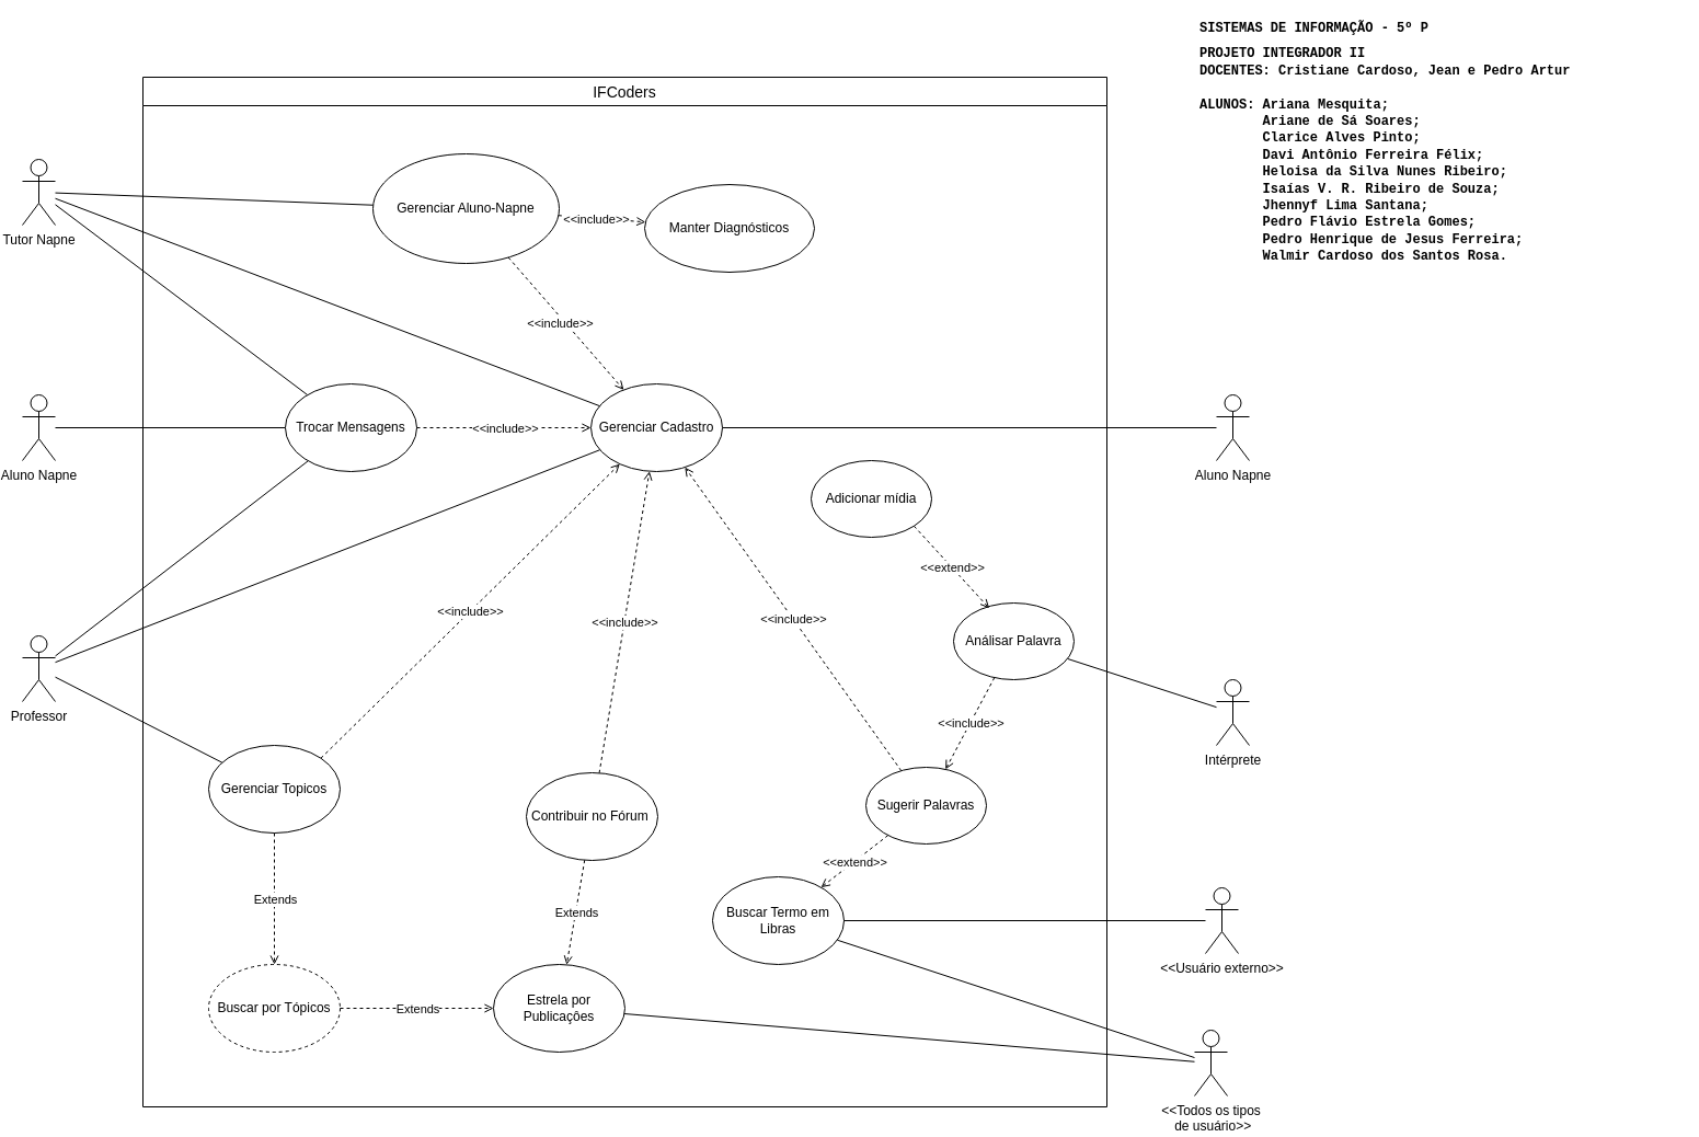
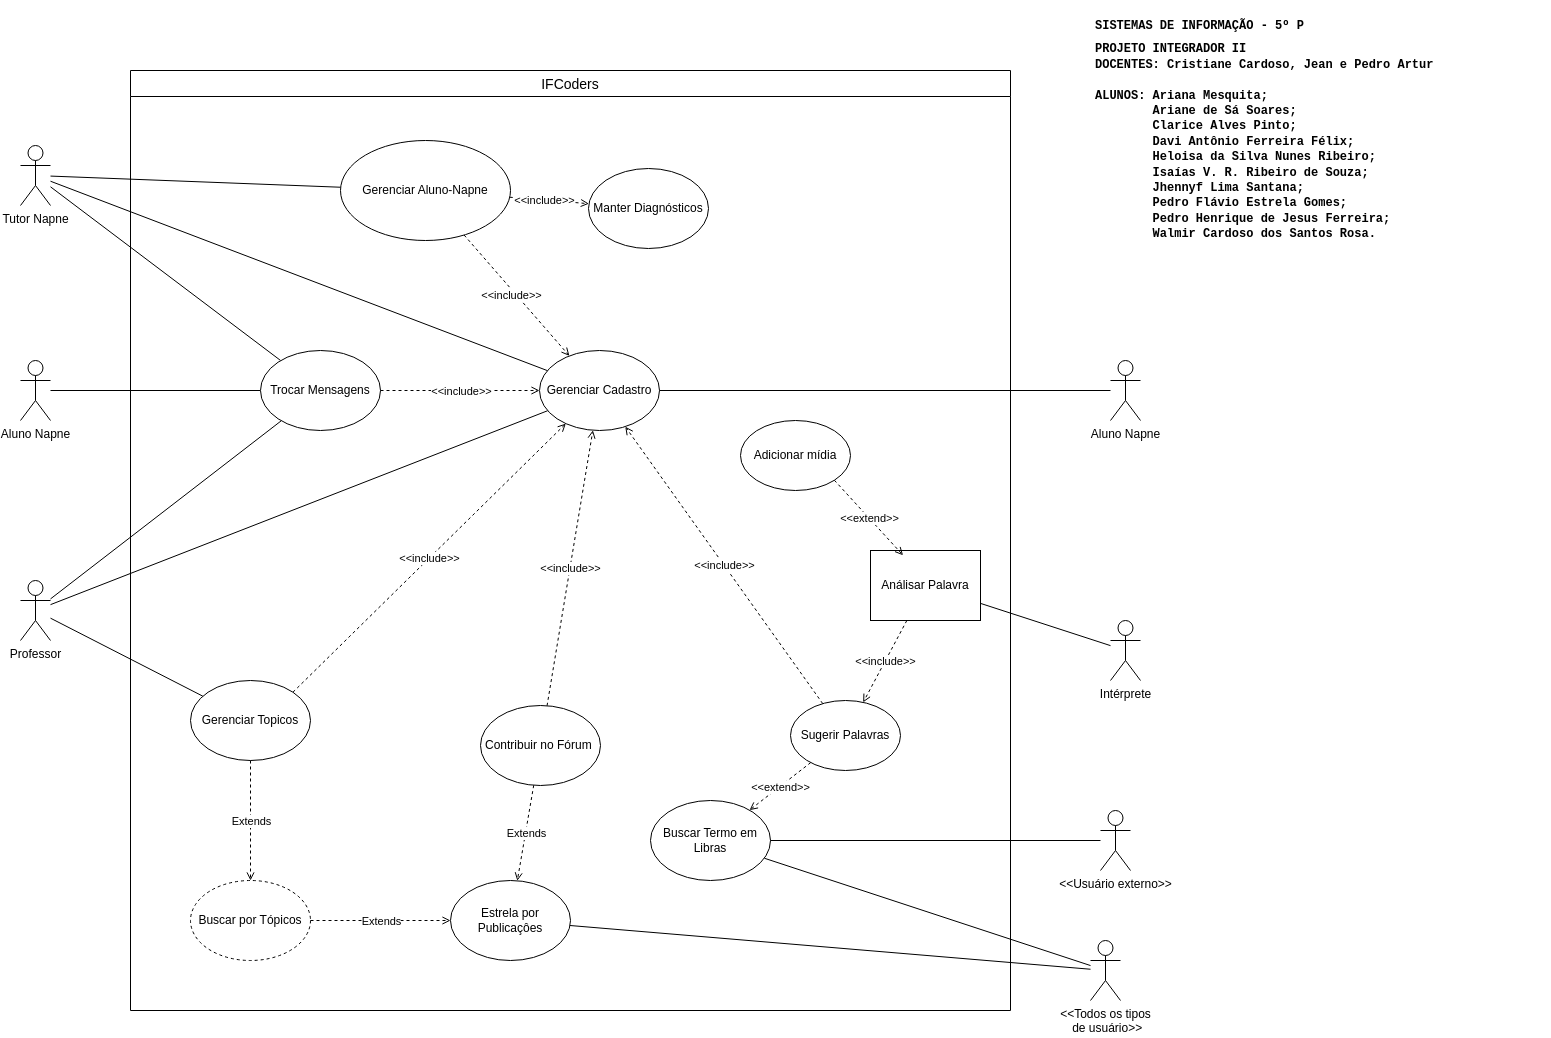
  <mxCell id="0" />
  <mxCell id="1" parent="0" />
  <mxCell id="2" value="Tutor Napne" style="shape=umlActor;verticalLabelPosition=bottom;verticalAlign=top;html=1;outlineConnect=0;" parent="1" vertex="1"><mxGeometry x="20" y="145" width="30" height="60" as="geometry" /></mxCell>
  <mxCell id="3" value="Professor" style="shape=umlActor;verticalLabelPosition=bottom;verticalAlign=top;html=1;outlineConnect=0;" parent="1" vertex="1"><mxGeometry x="20" y="580" width="30" height="60" as="geometry" /></mxCell>
  <mxCell id="4" value="Aluno Napne" style="shape=umlActor;verticalLabelPosition=bottom;verticalAlign=top;html=1;outlineConnect=0;" parent="1" vertex="1"><mxGeometry x="20" y="360" width="30" height="60" as="geometry" /></mxCell>
  <mxCell id="5" value="" style="endArrow=none;html=1;rounded=0;exitDx=0;exitDy=0;" parent="1" source="34" target="3" edge="1"><mxGeometry width="50" height="50" relative="1" as="geometry"><mxPoint x="386" y="420" as="sourcePoint" /><mxPoint x="436" y="370" as="targetPoint" /></mxGeometry></mxCell>
  <mxCell id="6" value="" style="endArrow=none;html=1;rounded=0;" parent="1" source="2" target="18" edge="1"><mxGeometry width="50" height="50" relative="1" as="geometry"><mxPoint x="656" y="590" as="sourcePoint" /><mxPoint x="706" y="540" as="targetPoint" /></mxGeometry></mxCell>
  <mxCell id="7" value="" style="endArrow=none;html=1;rounded=0;entryDx=0;entryDy=0;" parent="1" source="3" target="22" edge="1"><mxGeometry width="50" height="50" relative="1" as="geometry"><mxPoint x="656" y="590" as="sourcePoint" /><mxPoint x="706" y="540" as="targetPoint" /></mxGeometry></mxCell>
  <mxCell id="8" value="" style="endArrow=none;html=1;rounded=0;" parent="1" source="22" target="2" edge="1"><mxGeometry width="50" height="50" relative="1" as="geometry"><mxPoint x="656" y="590" as="sourcePoint" /><mxPoint x="56" y="180" as="targetPoint" /></mxGeometry></mxCell>
  <mxCell id="9" value="" style="endArrow=none;html=1;rounded=0;entryDx=0;entryDy=0;entryPerimeter=0;" parent="1" source="22" target="4" edge="1"><mxGeometry width="50" height="50" relative="1" as="geometry"><mxPoint x="656" y="590" as="sourcePoint" /><mxPoint x="706" y="540" as="targetPoint" /></mxGeometry></mxCell>
  <mxCell id="10" value="" style="endArrow=none;html=1;rounded=0;" parent="1" source="3" target="21" edge="1"><mxGeometry width="50" height="50" relative="1" as="geometry"><mxPoint x="586" y="720" as="sourcePoint" /><mxPoint x="516" y="550" as="targetPoint" /></mxGeometry></mxCell>
  <mxCell id="11" value="&amp;lt;&amp;lt;Todos os tipos&lt;div&gt;&amp;nbsp;de usuário&amp;gt;&amp;gt;&lt;/div&gt;" style="shape=umlActor;verticalLabelPosition=bottom;verticalAlign=top;html=1;outlineConnect=0;" parent="1" vertex="1"><mxGeometry x="1090" y="940" width="30" height="60" as="geometry" /></mxCell>
  <mxCell id="12" value="Intérprete" style="shape=umlActor;verticalLabelPosition=bottom;verticalAlign=top;html=1;outlineConnect=0;" parent="1" vertex="1"><mxGeometry x="1110" y="620" width="30" height="60" as="geometry" /></mxCell>
  <mxCell id="13" value="" style="endArrow=none;html=1;rounded=0;" parent="1" source="11" target="43" edge="1"><mxGeometry width="50" height="50" relative="1" as="geometry"><mxPoint x="1050" y="1020" as="sourcePoint" /><mxPoint x="980" y="870" as="targetPoint" /></mxGeometry></mxCell>
  <mxCell id="14" value="&lt;h1 style=&quot;font-size: 12px;&quot;&gt;&lt;font style=&quot;font-size: 12px;&quot; face=&quot;Courier New&quot;&gt;SISTEMAS DE INFORMAÇÃO - 5º P&lt;/font&gt;&lt;/h1&gt;&lt;div style=&quot;font-size: 12px;&quot;&gt;&lt;font style=&quot;font-size: 12px;&quot; face=&quot;Courier New&quot;&gt;&lt;b style=&quot;font-size: 12px;&quot;&gt;PROJETO INTEGRADOR II&lt;/b&gt;&lt;/font&gt;&lt;/div&gt;&lt;div style=&quot;font-size: 12px;&quot;&gt;&lt;font face=&quot;Courier New&quot; style=&quot;font-size: 12px;&quot;&gt;&lt;b style=&quot;font-size: 12px;&quot;&gt;DOCENTES: Cristiane Cardoso, Jean e Pedro Artur&lt;/b&gt;&lt;/font&gt;&lt;/div&gt;&lt;div style=&quot;font-size: 12px;&quot;&gt;&lt;font face=&quot;Courier New&quot; style=&quot;font-size: 12px;&quot;&gt;&lt;b style=&quot;font-size: 12px;&quot;&gt;&lt;br style=&quot;font-size: 12px;&quot;&gt;&lt;/b&gt;&lt;/font&gt;&lt;/div&gt;&lt;div style=&quot;font-size: 12px;&quot;&gt;&lt;font face=&quot;Courier New&quot; style=&quot;font-size: 12px;&quot;&gt;&lt;b style=&quot;font-size: 12px;&quot;&gt;ALUNOS: Ariana Mesquita;&lt;/b&gt;&lt;/font&gt;&lt;/div&gt;&lt;div style=&quot;font-size: 12px;&quot;&gt;&lt;font face=&quot;Courier New&quot; style=&quot;font-size: 12px;&quot;&gt;&lt;b style=&quot;font-size: 12px;&quot;&gt;&lt;span style=&quot;white-space: pre;&quot;&gt;&#09;&lt;/span&gt;Ariane de Sá Soares;&lt;br&gt;&lt;/b&gt;&lt;/font&gt;&lt;/div&gt;&lt;div style=&quot;font-size: 12px;&quot;&gt;&lt;font face=&quot;Courier New&quot; style=&quot;font-size: 12px;&quot;&gt;&lt;b style=&quot;font-size: 12px;&quot;&gt;&lt;span style=&quot;white-space: pre;&quot;&gt;&#09;&lt;/span&gt;Clarice Alves Pinto;&lt;/b&gt;&lt;/font&gt;&lt;/div&gt;&lt;div style=&quot;font-size: 12px;&quot;&gt;&lt;font face=&quot;Courier New&quot; style=&quot;font-size: 12px;&quot;&gt;&lt;b style=&quot;font-size: 12px;&quot;&gt;&lt;span style=&quot;white-space: pre;&quot;&gt;&#09;&lt;/span&gt;Davi Antônio Ferreira Félix;&lt;br&gt;&lt;/b&gt;&lt;/font&gt;&lt;/div&gt;&lt;div style=&quot;font-size: 12px;&quot;&gt;&lt;font face=&quot;Courier New&quot; style=&quot;font-size: 12px;&quot;&gt;&lt;b style=&quot;font-size: 12px;&quot;&gt;&lt;span style=&quot;white-space: pre;&quot;&gt;&#09;&lt;/span&gt;Heloisa da Silva Nunes Ribeiro;&lt;br&gt;&lt;/b&gt;&lt;/font&gt;&lt;/div&gt;&lt;div style=&quot;font-size: 12px;&quot;&gt;&lt;font face=&quot;Courier New&quot; style=&quot;font-size: 12px;&quot;&gt;&lt;b style=&quot;font-size: 12px;&quot;&gt;&lt;span style=&quot;white-space: pre;&quot;&gt;&#09;&lt;/span&gt;Isaías V. R. Ribeiro de Souza;&lt;br&gt;&lt;/b&gt;&lt;/font&gt;&lt;/div&gt;&lt;div style=&quot;font-size: 12px;&quot;&gt;&lt;font face=&quot;Courier New&quot; style=&quot;font-size: 12px;&quot;&gt;&lt;b style=&quot;font-size: 12px;&quot;&gt;&lt;span style=&quot;white-space: pre;&quot;&gt;&#09;&lt;/span&gt;Jhennyf Lima Santana;&lt;br&gt;&lt;/b&gt;&lt;/font&gt;&lt;/div&gt;&lt;div style=&quot;font-size: 12px;&quot;&gt;&lt;font face=&quot;Courier New&quot; style=&quot;font-size: 12px;&quot;&gt;&lt;b style=&quot;font-size: 12px;&quot;&gt;&lt;span style=&quot;white-space: pre;&quot;&gt;&#09;&lt;/span&gt;Pedro Flávio Estrela Gomes;&lt;br&gt;&lt;/b&gt;&lt;/font&gt;&lt;/div&gt;&lt;div style=&quot;font-size: 12px;&quot;&gt;&lt;font face=&quot;Courier New&quot; style=&quot;font-size: 12px;&quot;&gt;&lt;b style=&quot;font-size: 12px;&quot;&gt;&lt;span style=&quot;white-space: pre;&quot;&gt;&#09;&lt;/span&gt;Pedro Henrique de Jesus Ferreira;&lt;br&gt;&lt;/b&gt;&lt;/font&gt;&lt;/div&gt;&lt;div style=&quot;font-size: 12px;&quot;&gt;&lt;font face=&quot;Courier New&quot; style=&quot;font-size: 12px;&quot;&gt;&lt;b style=&quot;font-size: 12px;&quot;&gt;&lt;span style=&quot;white-space: pre;&quot;&gt;&#09;&lt;/span&gt;Walmir Cardoso dos Santos Rosa.&lt;br&gt;&lt;/b&gt;&lt;/font&gt;&lt;/div&gt;&lt;div style=&quot;font-size: 12px;&quot;&gt;&lt;font face=&quot;Courier New&quot; style=&quot;font-size: 12px;&quot;&gt;&lt;b style=&quot;font-size: 12px;&quot;&gt;&lt;span style=&quot;white-space: pre;&quot;&gt;&#09;&lt;/span&gt;&lt;br&gt;&lt;/b&gt;&lt;/font&gt;&lt;/div&gt;&lt;div style=&quot;font-size: 12px;&quot;&gt;&lt;b style=&quot;font-family: &amp;quot;Courier New&amp;quot;; background-color: initial; font-size: 12px;&quot;&gt;&amp;nbsp;&lt;/b&gt;&lt;/div&gt;" style="text;html=1;strokeColor=none;fillColor=none;spacing=5;spacingTop=-20;whiteSpace=wrap;overflow=hidden;rounded=0;fontSize=12;" parent="1" vertex="1"><mxGeometry x="1090" y="20" width="439" height="240" as="geometry" /></mxCell>
  <mxCell id="15" value="" style="endArrow=none;html=1;rounded=0;" parent="1" source="11" target="35" edge="1"><mxGeometry width="50" height="50" relative="1" as="geometry"><mxPoint x="1060" y="1040" as="sourcePoint" /><mxPoint x="732" y="945" as="targetPoint" /></mxGeometry></mxCell>
  <mxCell id="16" value="" style="endArrow=none;html=1;rounded=0;entryDx=0;entryDy=0;entryPerimeter=0;" parent="1" source="12" target="31" edge="1"><mxGeometry width="50" height="50" relative="1" as="geometry"><mxPoint x="1060" y="1030" as="sourcePoint" /><mxPoint x="731" y="891" as="targetPoint" /></mxGeometry></mxCell>
- <mxCell id="17" value="Manter Diagnósticos" style="ellipse;whiteSpace=wrap;html=1;" parent="1" vertex="1"><mxGeometry x="588" y="168" width="155" height="80" as="geometry" /></mxCell>
+ <mxCell id="17" value="Manter Diagnósticos" style="ellipse;whiteSpace=wrap;html=1;" parent="1" vertex="1"><mxGeometry x="588" y="168" width="120" height="80" as="geometry" /></mxCell>
  <mxCell id="18" value="Gerenciar Aluno-Napne" style="ellipse;whiteSpace=wrap;html=1;" parent="1" vertex="1"><mxGeometry x="340" y="140" width="170" height="100" as="geometry" /></mxCell>
  <mxCell id="19" value="" style="endArrow=open;html=1;rounded=0;dashed=1;endFill=0;" parent="1" source="18" target="17" edge="1"><mxGeometry relative="1" as="geometry"><mxPoint x="580" y="150" as="sourcePoint" /><mxPoint x="620" y="310" as="targetPoint" /></mxGeometry></mxCell>
  <mxCell id="20" value="&amp;lt;&amp;lt;include&amp;gt;&amp;gt;" style="edgeLabel;resizable=0;html=1;;align=center;verticalAlign=middle;" parent="19" connectable="0" vertex="1"><mxGeometry relative="1" as="geometry"><mxPoint x="-6" as="offset" /></mxGeometry></mxCell>
  <mxCell id="21" value="Gerenciar Cadastro" style="ellipse;whiteSpace=wrap;html=1;" parent="1" vertex="1"><mxGeometry x="539" y="350" width="120" height="80" as="geometry" /></mxCell>
  <mxCell id="22" value="Trocar Mensagens" style="ellipse;whiteSpace=wrap;html=1;" parent="1" vertex="1"><mxGeometry x="260" y="350" width="120" height="80" as="geometry" /></mxCell>
  <mxCell id="23" value="" style="endArrow=open;html=1;rounded=0;dashed=1;endFill=0;" parent="1" source="22" target="21" edge="1"><mxGeometry relative="1" as="geometry"><mxPoint x="600" y="491" as="sourcePoint" /><mxPoint x="580" y="450" as="targetPoint" /></mxGeometry></mxCell>
  <mxCell id="24" value="&amp;lt;&amp;lt;include&amp;gt;&amp;gt;" style="edgeLabel;resizable=0;html=1;;align=center;verticalAlign=middle;" parent="23" connectable="0" vertex="1"><mxGeometry relative="1" as="geometry" /></mxCell>
  <mxCell id="25" value="&amp;lt;&amp;lt;include&amp;gt;&amp;gt;" style="endArrow=open;html=1;rounded=0;dashed=1;endFill=0;exitX=1;exitY=0;exitDx=0;exitDy=0;" parent="1" source="34" target="21" edge="1"><mxGeometry relative="1" as="geometry"><mxPoint x="480" y="540" as="sourcePoint" /><mxPoint x="548.56" y="523.28" as="targetPoint" /></mxGeometry></mxCell>
  <mxCell id="26" value="" style="endArrow=open;html=1;rounded=0;dashed=1;endFill=0;entryDx=0;entryDy=0;" parent="1" source="32" target="21" edge="1"><mxGeometry relative="1" as="geometry"><mxPoint x="763" y="766" as="sourcePoint" /><mxPoint x="638.12" y="534" as="targetPoint" /></mxGeometry></mxCell>
  <mxCell id="27" value="&amp;lt;&amp;lt;include&amp;gt;&amp;gt;" style="edgeLabel;resizable=0;html=1;;align=center;verticalAlign=middle;" parent="26" connectable="0" vertex="1"><mxGeometry relative="1" as="geometry" /></mxCell>
  <mxCell id="28" value="" style="endArrow=open;html=1;rounded=0;dashed=1;endFill=0;" parent="1" source="33" target="21" edge="1"><mxGeometry relative="1" as="geometry"><mxPoint x="630" y="580" as="sourcePoint" /><mxPoint x="590" y="580" as="targetPoint" /></mxGeometry></mxCell>
  <mxCell id="29" value="&amp;lt;&amp;lt;include&amp;gt;&amp;gt;" style="edgeLabel;resizable=0;html=1;;align=center;verticalAlign=middle;" parent="28" connectable="0" vertex="1"><mxGeometry relative="1" as="geometry" /></mxCell>
  <mxCell id="30" value="Adicionar mídia" style="ellipse;whiteSpace=wrap;html=1;" parent="1" vertex="1"><mxGeometry x="740" y="420" width="110" height="70" as="geometry" /></mxCell>
- <mxCell id="31" value="Análisar Palavra" style="ellipse;whiteSpace=wrap;html=1;" parent="1" vertex="1"><mxGeometry x="870" y="550" width="110" height="70" as="geometry" /></mxCell>
+ <mxCell id="31" value="Análisar Palavra" style="whiteSpace=wrap;html=1;rounded=0;" parent="1" vertex="1"><mxGeometry x="870" y="550" width="110" height="70" as="geometry" /></mxCell>
  <mxCell id="32" value="Sugerir Palavras" style="ellipse;whiteSpace=wrap;html=1;" parent="1" vertex="1"><mxGeometry x="790" y="700" width="110" height="70" as="geometry" /></mxCell>
  <mxCell id="33" value="Contribuir no Fórum&amp;nbsp;" style="ellipse;whiteSpace=wrap;html=1;" parent="1" vertex="1"><mxGeometry x="480" y="705" width="120" height="80" as="geometry" /></mxCell>
  <mxCell id="34" value="Gerenciar Topicos" style="ellipse;whiteSpace=wrap;html=1;" parent="1" vertex="1"><mxGeometry x="190" y="680" width="120" height="80" as="geometry" /></mxCell>
  <mxCell id="35" value="Estrela por Publicaçôes" style="ellipse;whiteSpace=wrap;html=1;" parent="1" vertex="1"><mxGeometry x="450" y="880" width="120" height="80" as="geometry" /></mxCell>
  <mxCell id="36" value="" style="endArrow=open;html=1;rounded=0;dashed=1;endFill=0;" parent="1" source="33" target="35" edge="1"><mxGeometry relative="1" as="geometry"><mxPoint x="400" y="780" as="sourcePoint" /><mxPoint x="521.56" y="552" as="targetPoint" /></mxGeometry></mxCell>
  <mxCell id="37" value="Extends" style="edgeLabel;resizable=0;html=1;;align=center;verticalAlign=middle;" parent="36" connectable="0" vertex="1"><mxGeometry relative="1" as="geometry" /></mxCell>
  <mxCell id="38" value="Buscar por Tópicos" style="ellipse;whiteSpace=wrap;html=1;dashed=1;" parent="1" vertex="1"><mxGeometry x="190" y="880" width="120" height="80" as="geometry" /></mxCell>
  <mxCell id="39" value="" style="endArrow=open;html=1;rounded=0;exitDx=0;exitDy=0;dashed=1;endFill=0;exitPerimeter=0;" parent="1" source="34" target="38" edge="1"><mxGeometry relative="1" as="geometry"><mxPoint x="250" y="550" as="sourcePoint" /><mxPoint x="340" y="570" as="targetPoint" /></mxGeometry></mxCell>
  <mxCell id="40" value="Extends" style="edgeLabel;resizable=0;html=1;;align=center;verticalAlign=middle;" parent="39" connectable="0" vertex="1"><mxGeometry relative="1" as="geometry" /></mxCell>
  <mxCell id="41" value="" style="endArrow=open;html=1;rounded=0;dashed=1;endFill=0;" parent="1" source="38" target="35" edge="1"><mxGeometry relative="1" as="geometry"><mxPoint x="520" y="870" as="sourcePoint" /><mxPoint x="400" y="830" as="targetPoint" /></mxGeometry></mxCell>
  <mxCell id="42" value="Extends" style="edgeLabel;resizable=0;html=1;;align=center;verticalAlign=middle;" parent="41" connectable="0" vertex="1"><mxGeometry relative="1" as="geometry" /></mxCell>
  <mxCell id="43" value="Buscar Termo em Libras" style="ellipse;whiteSpace=wrap;html=1;" parent="1" vertex="1"><mxGeometry x="650" y="800" width="120" height="80" as="geometry" /></mxCell>
  <mxCell id="44" value="" style="endArrow=open;html=1;rounded=0;dashed=1;endFill=0;entryDx=0;entryDy=0;entryPerimeter=0;exitDx=0;exitDy=0;exitPerimeter=0;" parent="1" source="32" target="43" edge="1"><mxGeometry relative="1" as="geometry"><mxPoint x="665" y="820" as="sourcePoint" /><mxPoint x="628.12" y="514" as="targetPoint" /></mxGeometry></mxCell>
  <mxCell id="45" value="&amp;lt;&amp;lt;extend&amp;gt;&amp;gt;" style="edgeLabel;resizable=0;html=1;;align=center;verticalAlign=middle;" parent="44" connectable="0" vertex="1"><mxGeometry relative="1" as="geometry" /></mxCell>
  <mxCell id="46" value="" style="endArrow=none;html=1;rounded=0;" parent="1" source="2" target="21" edge="1"><mxGeometry width="50" height="50" relative="1" as="geometry"><mxPoint x="100" y="208" as="sourcePoint" /><mxPoint x="358" y="178" as="targetPoint" /></mxGeometry></mxCell>
  <mxCell id="47" value="Aluno Napne" style="shape=umlActor;verticalLabelPosition=bottom;verticalAlign=top;html=1;outlineConnect=0;" parent="1" vertex="1"><mxGeometry x="1110" y="360" width="30" height="60" as="geometry" /></mxCell>
  <mxCell id="48" value="" style="endArrow=none;html=1;rounded=0;" parent="1" source="47" target="21" edge="1"><mxGeometry width="50" height="50" relative="1" as="geometry"><mxPoint x="100" y="219" as="sourcePoint" /><mxPoint x="545" y="474" as="targetPoint" /></mxGeometry></mxCell>
  <mxCell id="49" value="IFCoders" style="swimlane;fontStyle=0;childLayout=stackLayout;horizontal=1;startSize=26;horizontalStack=0;resizeParent=1;resizeParentMax=0;resizeLast=0;collapsible=1;marginBottom=0;align=center;fontSize=14;" parent="1" vertex="1"><mxGeometry x="130" y="70" width="880" height="940" as="geometry" /></mxCell>
  <mxCell id="50" value="" style="endArrow=open;html=1;rounded=0;dashed=1;endFill=0;" parent="1" source="18" target="21" edge="1"><mxGeometry relative="1" as="geometry"><mxPoint x="461" y="211" as="sourcePoint" /><mxPoint x="579" y="259" as="targetPoint" /></mxGeometry></mxCell>
  <mxCell id="51" value="&amp;lt;&amp;lt;include&amp;gt;&amp;gt;" style="edgeLabel;resizable=0;html=1;;align=center;verticalAlign=middle;" parent="50" connectable="0" vertex="1"><mxGeometry relative="1" as="geometry"><mxPoint x="-6" as="offset" /></mxGeometry></mxCell>
  <mxCell id="52" value="" style="endArrow=open;html=1;rounded=0;dashed=1;endFill=0;" parent="1" source="31" target="32" edge="1"><mxGeometry relative="1" as="geometry"><mxPoint x="905" y="565" as="sourcePoint" /><mxPoint x="835" y="495" as="targetPoint" /></mxGeometry></mxCell>
  <mxCell id="53" value="&amp;lt;&amp;lt;include&amp;gt;&amp;gt;" style="edgeLabel;resizable=0;html=1;;align=center;verticalAlign=middle;" parent="52" connectable="0" vertex="1"><mxGeometry relative="1" as="geometry" /></mxCell>
  <mxCell id="54" value="" style="endArrow=open;html=1;rounded=0;dashed=1;endFill=0;exitX=1;exitY=1;exitDx=0;exitDy=0;entryX=0.296;entryY=0.068;entryDx=0;entryDy=0;entryPerimeter=0;" edge="1" parent="1" source="30" target="31"><mxGeometry relative="1" as="geometry"><mxPoint x="520" y="770" as="sourcePoint" /><mxPoint x="520" y="890" as="targetPoint" /></mxGeometry></mxCell>
  <mxCell id="55" value="&amp;lt;&amp;lt;extend&amp;gt;&amp;gt;" style="edgeLabel;resizable=0;html=1;;align=center;verticalAlign=middle;" connectable="0" vertex="1" parent="54"><mxGeometry relative="1" as="geometry" /></mxCell>
  <mxCell id="56" style="edgeStyle=orthogonalEdgeStyle;rounded=0;orthogonalLoop=1;jettySize=auto;html=1;entryX=1;entryY=0.5;entryDx=0;entryDy=0;endArrow=none;endFill=0;" edge="1" parent="1" source="57" target="43"><mxGeometry relative="1" as="geometry" /></mxCell>
  <mxCell id="57" value="&amp;lt;&amp;lt;Usuário externo&lt;span style=&quot;background-color: initial;&quot;&gt;&amp;gt;&amp;gt;&lt;/span&gt;" style="shape=umlActor;verticalLabelPosition=bottom;verticalAlign=top;html=1;outlineConnect=0;" vertex="1" parent="1"><mxGeometry x="1100" y="810" width="30" height="60" as="geometry" /></mxCell>
